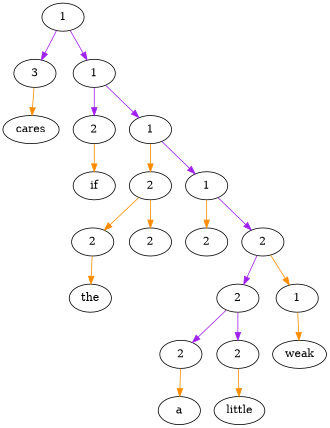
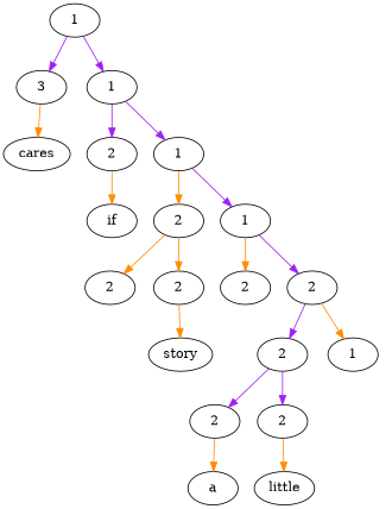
  digraph {
    edge [color=darkorange]
    n1 [label=1]
    n2 [label=3]
    n3 [label=1]
    n4 [label=cares]
    n5 [label=2]
    n6 [label=1]
    n7 [label=if]
    n8 [label=2]
    n9 [label=1]
    n10 [label=2]
    n11 [label=2]
    n12 [label=2]
    n13 [label=2]
-   n14 [label=the]
+   n15 [label=story]
    n16 [label=2]
    n17 [label=1]
    n18 [label=2]
    n19 [label=2]
-   n20 [label=weak]
    n21 [label=a]
    n22 [label=little]
    n1 -> n2 [color=purple]
    n1 -> n3 [color=purple]
    n2 -> n4
    n3 -> n5 [color=purple]
    n3 -> n6 [color=purple]
    n5 -> n7
    n6 -> n8
    n6 -> n9 [color=purple]
    n8 -> n10
    n8 -> n11
    n9 -> n12
    n9 -> n13 [color=purple]
-   n10 -> n14
+   n11 -> n15
    n13 -> n16 [color=purple]
    n13 -> n17
    n16 -> n18 [color=purple]
    n16 -> n19 [color=purple]
-   n17 -> n20
    n18 -> n21
    n19 -> n22
  }
